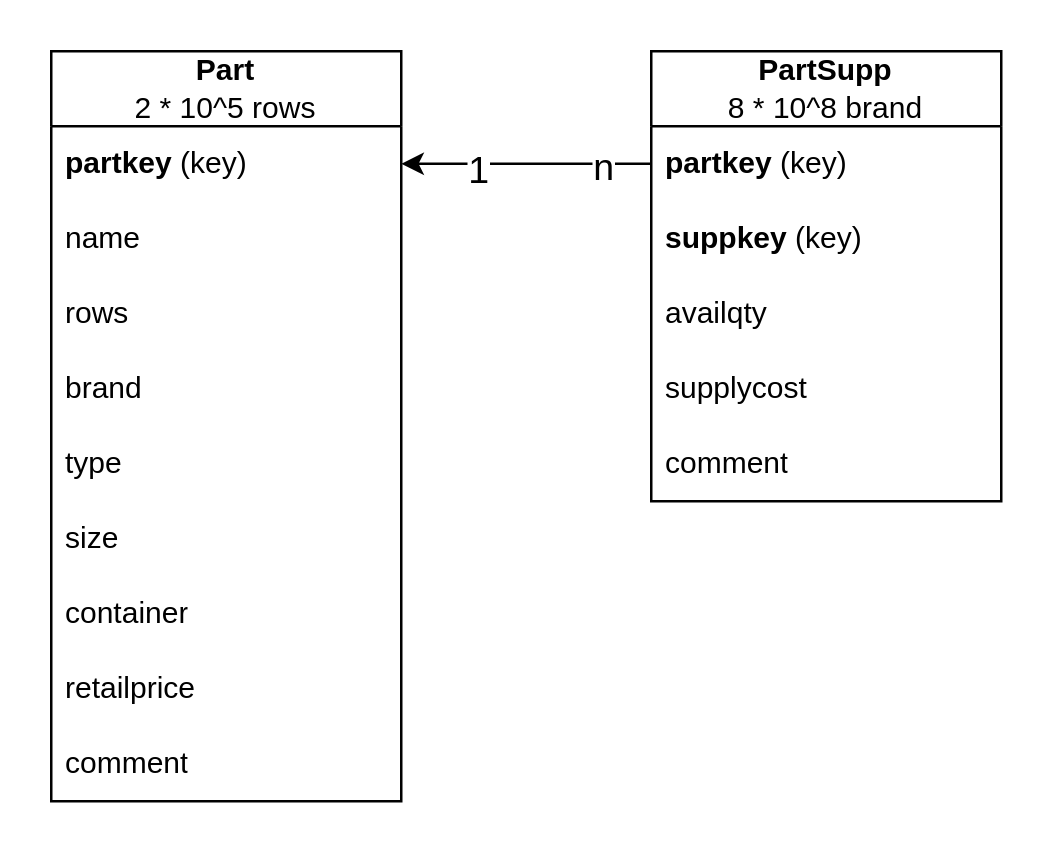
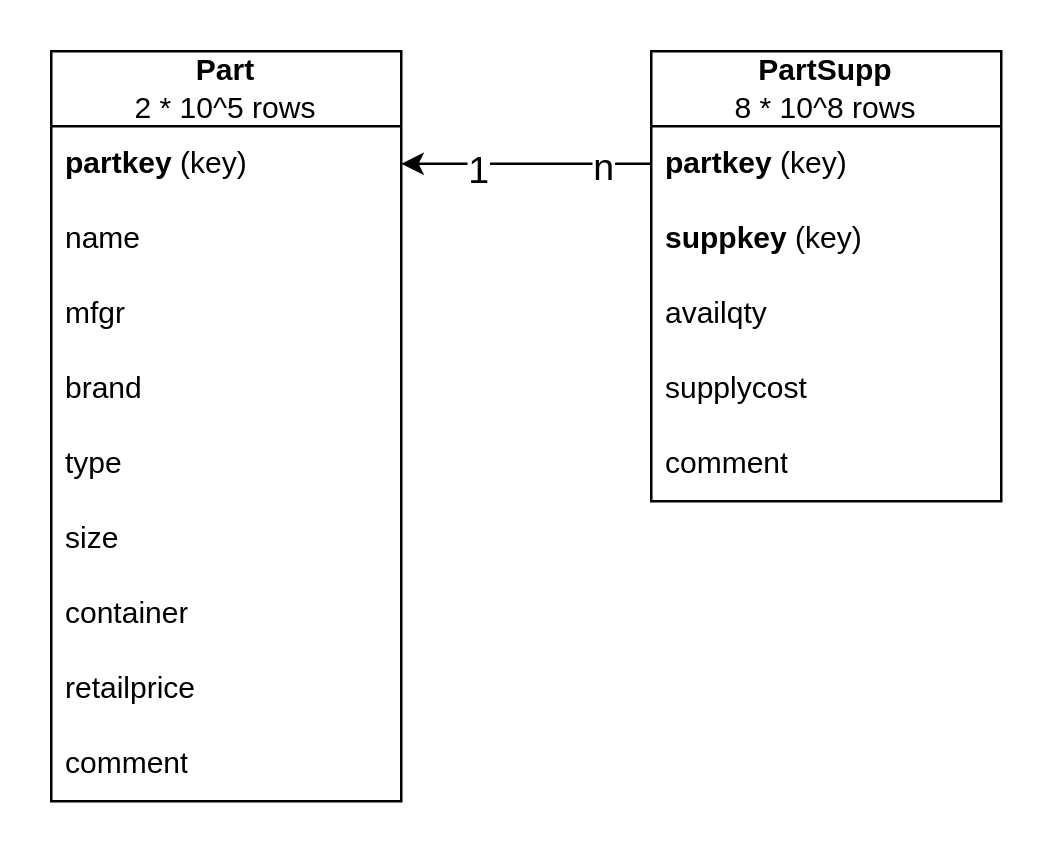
  <mxCell id="0" />
  <mxCell id="1" parent="0" />
  <mxCell id="2" value="&lt;b&gt;Part&lt;/b&gt;&lt;div&gt;2 * 10^5 rows&lt;/div&gt;" style="swimlane;fontStyle=0;childLayout=stackLayout;horizontal=1;startSize=30;horizontalStack=0;resizeParent=1;resizeParentMax=0;resizeLast=0;collapsible=1;marginBottom=0;whiteSpace=wrap;html=1;" vertex="1" parent="1"><mxGeometry x="20" y="20" width="140" height="300" as="geometry" /></mxCell>
  <mxCell id="3" value="&lt;b&gt;partkey &lt;/b&gt;(key)" style="text;strokeColor=none;fillColor=none;align=left;verticalAlign=middle;spacingLeft=4;spacingRight=4;overflow=hidden;points=[[0,0.5],[1,0.5]];portConstraint=eastwest;rotatable=0;whiteSpace=wrap;html=1;" vertex="1" parent="2"><mxGeometry y="30" width="140" height="30" as="geometry" /></mxCell>
  <mxCell id="4" value="name" style="text;strokeColor=none;fillColor=none;align=left;verticalAlign=middle;spacingLeft=4;spacingRight=4;overflow=hidden;points=[[0,0.5],[1,0.5]];portConstraint=eastwest;rotatable=0;whiteSpace=wrap;html=1;" vertex="1" parent="2"><mxGeometry y="60" width="140" height="30" as="geometry" /></mxCell>
- <mxCell id="5" value="rows" style="text;strokeColor=none;fillColor=none;align=left;verticalAlign=middle;spacingLeft=4;spacingRight=4;overflow=hidden;points=[[0,0.5],[1,0.5]];portConstraint=eastwest;rotatable=0;whiteSpace=wrap;html=1;" vertex="1" parent="2"><mxGeometry y="90" width="140" height="30" as="geometry" /></mxCell>
+ <mxCell id="5" value="mfgr" style="text;strokeColor=none;fillColor=none;align=left;verticalAlign=middle;spacingLeft=4;spacingRight=4;overflow=hidden;points=[[0,0.5],[1,0.5]];portConstraint=eastwest;rotatable=0;whiteSpace=wrap;html=1;" vertex="1" parent="2"><mxGeometry y="90" width="140" height="30" as="geometry" /></mxCell>
  <mxCell id="6" value="brand" style="text;strokeColor=none;fillColor=none;align=left;verticalAlign=middle;spacingLeft=4;spacingRight=4;overflow=hidden;points=[[0,0.5],[1,0.5]];portConstraint=eastwest;rotatable=0;whiteSpace=wrap;html=1;" vertex="1" parent="2"><mxGeometry y="120" width="140" height="30" as="geometry" /></mxCell>
  <mxCell id="7" value="type" style="text;strokeColor=none;fillColor=none;align=left;verticalAlign=middle;spacingLeft=4;spacingRight=4;overflow=hidden;points=[[0,0.5],[1,0.5]];portConstraint=eastwest;rotatable=0;whiteSpace=wrap;html=1;" vertex="1" parent="2"><mxGeometry y="150" width="140" height="30" as="geometry" /></mxCell>
  <mxCell id="8" value="size" style="text;strokeColor=none;fillColor=none;align=left;verticalAlign=middle;spacingLeft=4;spacingRight=4;overflow=hidden;points=[[0,0.5],[1,0.5]];portConstraint=eastwest;rotatable=0;whiteSpace=wrap;html=1;" vertex="1" parent="2"><mxGeometry y="180" width="140" height="30" as="geometry" /></mxCell>
  <mxCell id="9" value="container" style="text;strokeColor=none;fillColor=none;align=left;verticalAlign=middle;spacingLeft=4;spacingRight=4;overflow=hidden;points=[[0,0.5],[1,0.5]];portConstraint=eastwest;rotatable=0;whiteSpace=wrap;html=1;" vertex="1" parent="2"><mxGeometry y="210" width="140" height="30" as="geometry" /></mxCell>
  <mxCell id="10" value="retailprice" style="text;strokeColor=none;fillColor=none;align=left;verticalAlign=middle;spacingLeft=4;spacingRight=4;overflow=hidden;points=[[0,0.5],[1,0.5]];portConstraint=eastwest;rotatable=0;whiteSpace=wrap;html=1;" vertex="1" parent="2"><mxGeometry y="240" width="140" height="30" as="geometry" /></mxCell>
  <mxCell id="11" value="&lt;font style=&quot;font-size: 12px;&quot;&gt;comment&lt;/font&gt;" style="text;strokeColor=none;fillColor=none;align=left;verticalAlign=middle;spacingLeft=4;spacingRight=4;overflow=hidden;points=[[0,0.5],[1,0.5]];portConstraint=eastwest;rotatable=0;whiteSpace=wrap;html=1;" vertex="1" parent="2"><mxGeometry y="270" width="140" height="30" as="geometry" /></mxCell>
- <mxCell id="12" value="&lt;b&gt;PartSupp&lt;/b&gt;&lt;div&gt;8 * 10^8 brand&lt;/div&gt;" style="swimlane;fontStyle=0;childLayout=stackLayout;horizontal=1;startSize=30;horizontalStack=0;resizeParent=1;resizeParentMax=0;resizeLast=0;collapsible=1;marginBottom=0;whiteSpace=wrap;html=1;" vertex="1" parent="1"><mxGeometry x="260" y="20" width="140" height="180" as="geometry" /></mxCell>
+ <mxCell id="12" value="&lt;b&gt;PartSupp&lt;/b&gt;&lt;div&gt;8 * 10^8 rows&lt;/div&gt;" style="swimlane;fontStyle=0;childLayout=stackLayout;horizontal=1;startSize=30;horizontalStack=0;resizeParent=1;resizeParentMax=0;resizeLast=0;collapsible=1;marginBottom=0;whiteSpace=wrap;html=1;" vertex="1" parent="1"><mxGeometry x="260" y="20" width="140" height="180" as="geometry" /></mxCell>
  <mxCell id="13" value="&lt;b&gt;partkey &lt;/b&gt;(key)" style="text;strokeColor=none;fillColor=none;align=left;verticalAlign=middle;spacingLeft=4;spacingRight=4;overflow=hidden;points=[[0,0.5],[1,0.5]];portConstraint=eastwest;rotatable=0;whiteSpace=wrap;html=1;" vertex="1" parent="12"><mxGeometry y="30" width="140" height="30" as="geometry" /></mxCell>
  <mxCell id="14" value="&lt;b&gt;suppkey &lt;/b&gt;(key)" style="text;strokeColor=none;fillColor=none;align=left;verticalAlign=middle;spacingLeft=4;spacingRight=4;overflow=hidden;points=[[0,0.5],[1,0.5]];portConstraint=eastwest;rotatable=0;whiteSpace=wrap;html=1;" vertex="1" parent="12"><mxGeometry y="60" width="140" height="30" as="geometry" /></mxCell>
  <mxCell id="15" value="availqty" style="text;strokeColor=none;fillColor=none;align=left;verticalAlign=middle;spacingLeft=4;spacingRight=4;overflow=hidden;points=[[0,0.5],[1,0.5]];portConstraint=eastwest;rotatable=0;whiteSpace=wrap;html=1;" vertex="1" parent="12"><mxGeometry y="90" width="140" height="30" as="geometry" /></mxCell>
  <mxCell id="16" value="supplycost" style="text;strokeColor=none;fillColor=none;align=left;verticalAlign=middle;spacingLeft=4;spacingRight=4;overflow=hidden;points=[[0,0.5],[1,0.5]];portConstraint=eastwest;rotatable=0;whiteSpace=wrap;html=1;" vertex="1" parent="12"><mxGeometry y="120" width="140" height="30" as="geometry" /></mxCell>
  <mxCell id="17" value="comment" style="text;strokeColor=none;fillColor=none;align=left;verticalAlign=middle;spacingLeft=4;spacingRight=4;overflow=hidden;points=[[0,0.5],[1,0.5]];portConstraint=eastwest;rotatable=0;whiteSpace=wrap;html=1;" vertex="1" parent="12"><mxGeometry y="150" width="140" height="30" as="geometry" /></mxCell>
  <mxCell id="18" style="edgeStyle=orthogonalEdgeStyle;rounded=0;orthogonalLoop=1;jettySize=auto;html=1;" edge="1" parent="1" source="13" target="3"><mxGeometry relative="1" as="geometry" /></mxCell>
  <mxCell id="19" value="&lt;font style=&quot;font-size: 15px;&quot;&gt;1&lt;/font&gt;" style="edgeLabel;html=1;align=center;verticalAlign=middle;resizable=0;points=[];" vertex="1" connectable="0" parent="18"><mxGeometry x="0.816" y="1" relative="1" as="geometry"><mxPoint x="21" as="offset" /></mxGeometry></mxCell>
  <mxCell id="20" value="&lt;font style=&quot;font-size: 15px;&quot;&gt;n&lt;/font&gt;" style="edgeLabel;html=1;align=center;verticalAlign=middle;resizable=0;points=[];" vertex="1" connectable="0" parent="18"><mxGeometry x="-0.887" relative="1" as="geometry"><mxPoint x="-14" as="offset" /></mxGeometry></mxCell>
